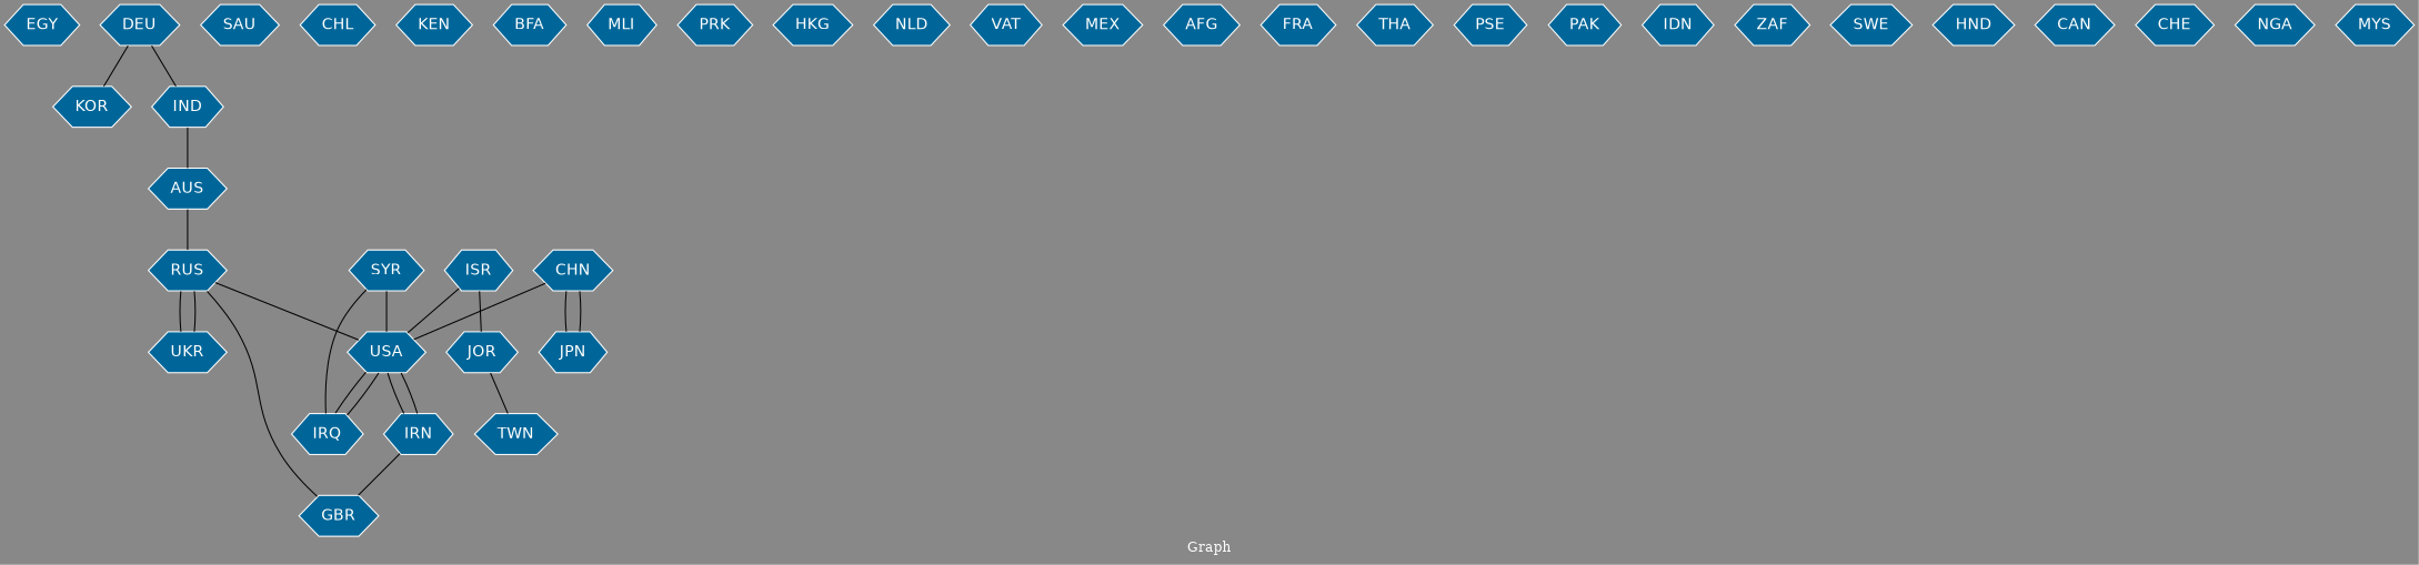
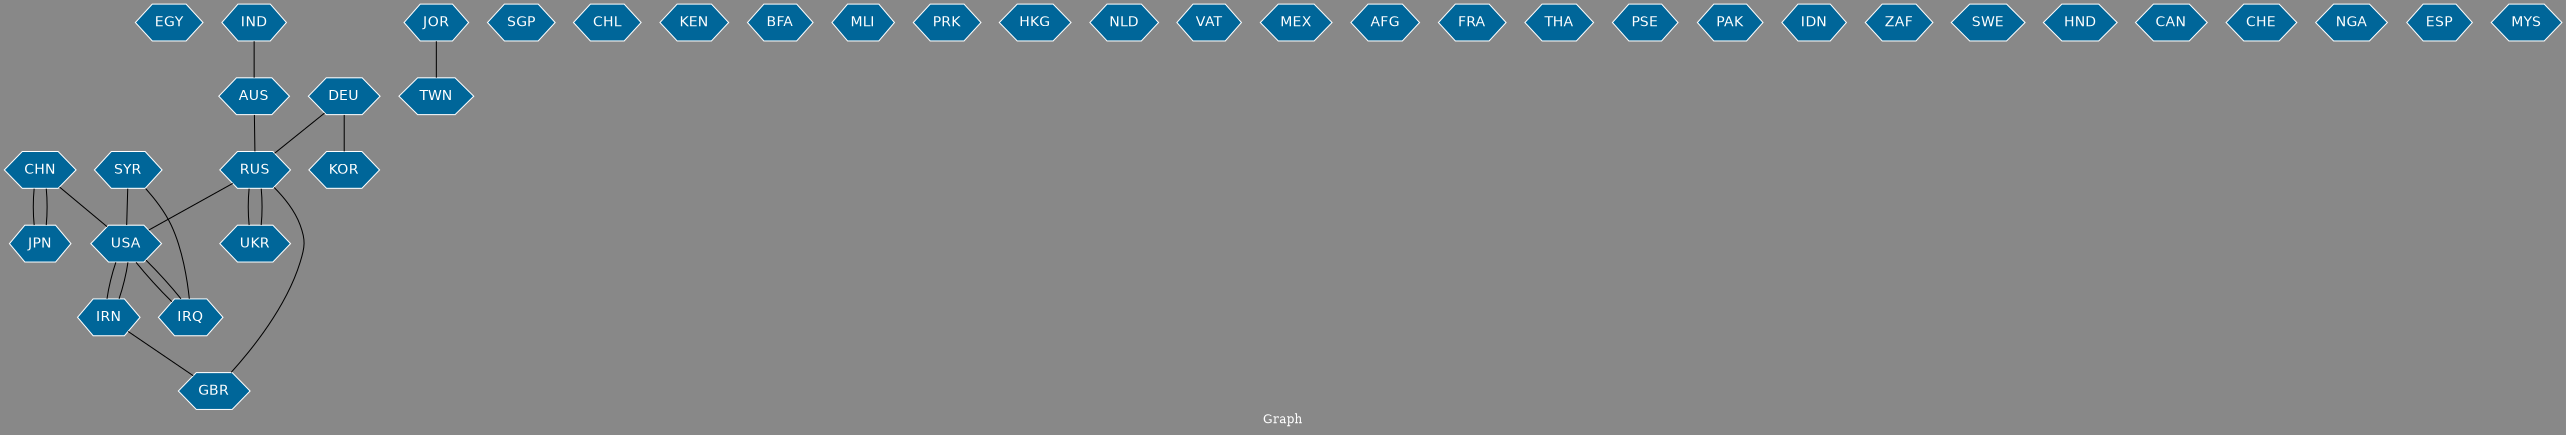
  graph {
    bgcolor="#888888"
    fontcolor=white
    fontsize=12
    label="Graph"
    node [color=white fillcolor="#006699" fontcolor=white fontname=Helvetica shape=hexagon style=filled]
    edge [arrowhead=open color=black fontcolor=white fontname=Courier fontsize=12 weight=1]
    n1 [label=EGY]
    n2 [label=DEU]
    n3 [label=RUS]
    n4 [label=KOR]
    n5 [label=USA]
    n6 [label=GBR]
    n7 [label=UKR]
    n8 [label=IRN]
    n9 [label=IRQ]
-   n10 [label=ISR]
    n11 [label=JOR]
    n12 [label=TWN]
    n13 [label=IND]
    n14 [label=AUS]
-   n15 [label=SAU]
+   n16 [label=SGP]
    n17 [label=CHL]
    n18 [label=KEN]
    n19 [label=JPN]
    n20 [label=CHN]
    n21 [label=BFA]
    n22 [label=MLI]
    n23 [label=PRK]
    n24 [label=HKG]
    n25 [label=NLD]
    n26 [label=VAT]
    n27 [label=MEX]
    n28 [label=AFG]
    n29 [label=FRA]
    n30 [label=THA]
    n31 [label=PSE]
    n32 [label=PAK]
    n33 [label=IDN]
    n34 [label=ZAF]
    n35 [label=SWE]
    n36 [label=HND]
    n37 [label=CAN]
    n38 [label=CHE]
    n39 [label=SYR]
    n40 [label=NGA]
+   n41 [label=ESP]
    n42 [label=MYS]
-   n2 -- n13
+   n2 -- n3
    n2 -- n4
    n3 -- n5
    n3 -- n6
    n3 -- n7 [weight=2]
    n5 -- n8
    n5 -- n9 [weight=2]
    n7 -- n3 [weight=5]
    n8 -- n5
    n8 -- n6
    n9 -- n5
-   n10 -- n5
-   n10 -- n11
    n11 -- n12
    n13 -- n14
    n14 -- n3
    n19 -- n20
    n20 -- n5
    n20 -- n19
    n39 -- n5 [weight=2]
    n39 -- n9
  }
